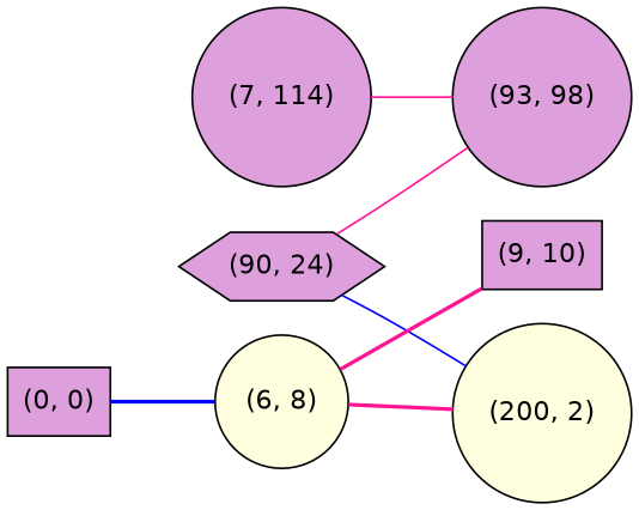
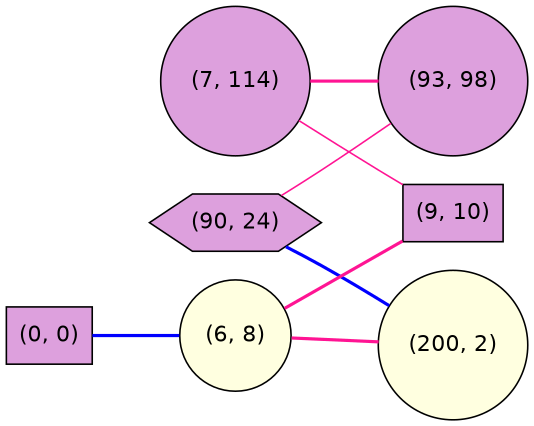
  graph {
    fontname="DejaVu Sans"
    rankdir=LR
    node [fillcolor=plum fontname="DejaVu Sans" shape=circle style=filled]
    edge [color=deeppink fontname="DejaVu Sans" style=bold weight=1]
    "(90, 24)" [shape=hexagon]
    n2 [label="(93, 98)"]
    "(200, 2)" [fillcolor=lightyellow]
    "(9, 10)" [shape=box]
    "(0, 0)" [shape=box]
    "(6, 8)" [fillcolor=lightyellow]
    "(7, 114)"
    "(90, 24)" -- n2 [style=solid]
-   "(90, 24)" -- "(200, 2)" [color=blue style=solid weight=3]
+   "(90, 24)" -- "(200, 2)" [color=blue weight=3]
    "(0, 0)" -- "(6, 8)" [color=blue weight=4]
    "(6, 8)" -- "(200, 2)"
    "(6, 8)" -- "(9, 10)" [weight=3]
-   "(7, 114)" -- n2 [style=solid weight=3]
+   "(7, 114)" -- n2 [weight=3]
+   "(7, 114)" -- "(9, 10)" [style=solid]
  }
